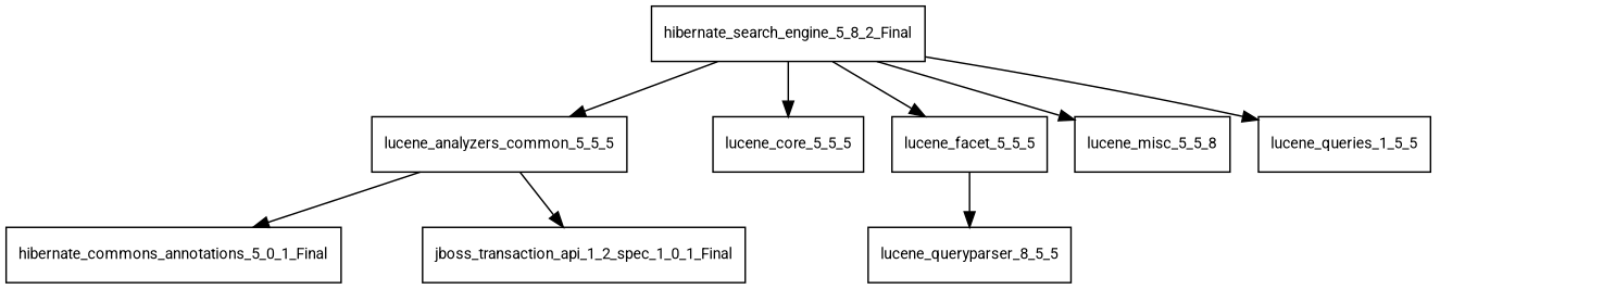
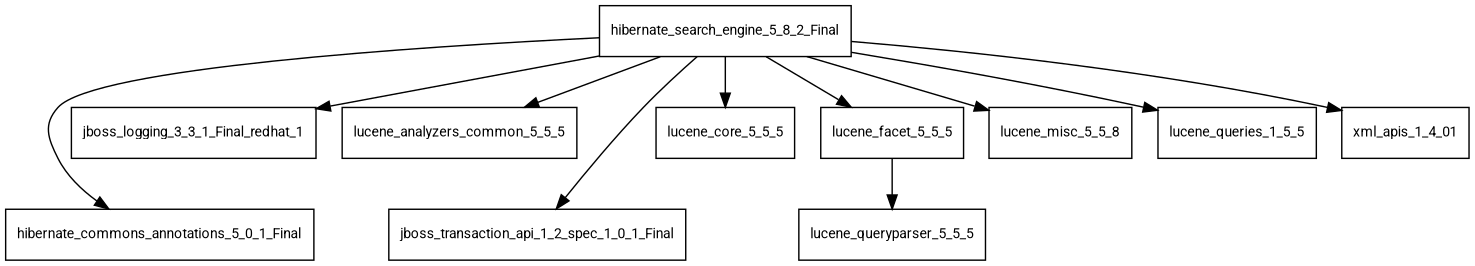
  digraph {
    fontname=Roboto
    node [fontname=Roboto fontsize=10.0 shape=box]
    edge [fontname=Roboto]
    hibernate_search_engine_5_8_2_Final
    hibernate_commons_annotations_5_0_1_Final
+   jboss_logging_3_3_1_Final_redhat_1
    jboss_transaction_api_1_2_spec_1_0_1_Final
    lucene_analyzers_common_5_5_5
    lucene_core_5_5_5
    lucene_facet_5_5_5
    n8 [label=lucene_misc_5_5_8]
    n9 [label=lucene_queries_1_5_5]
-   lucene_queryparser_5_5_5 [label=lucene_queryparser_8_5_5]
-   lucene_analyzers_common_5_5_5 -> hibernate_commons_annotations_5_0_1_Final
-   lucene_analyzers_common_5_5_5 -> jboss_transaction_api_1_2_spec_1_0_1_Final
+   xml_apis_1_4_01
+   lucene_queryparser_5_5_5
+   hibernate_search_engine_5_8_2_Final -> hibernate_commons_annotations_5_0_1_Final
+   hibernate_search_engine_5_8_2_Final -> jboss_logging_3_3_1_Final_redhat_1
+   hibernate_search_engine_5_8_2_Final -> jboss_transaction_api_1_2_spec_1_0_1_Final
    hibernate_search_engine_5_8_2_Final -> lucene_analyzers_common_5_5_5
    hibernate_search_engine_5_8_2_Final -> lucene_core_5_5_5
    hibernate_search_engine_5_8_2_Final -> lucene_facet_5_5_5
    hibernate_search_engine_5_8_2_Final -> n8
    hibernate_search_engine_5_8_2_Final -> n9
+   hibernate_search_engine_5_8_2_Final -> xml_apis_1_4_01
    lucene_facet_5_5_5 -> lucene_queryparser_5_5_5
  }
